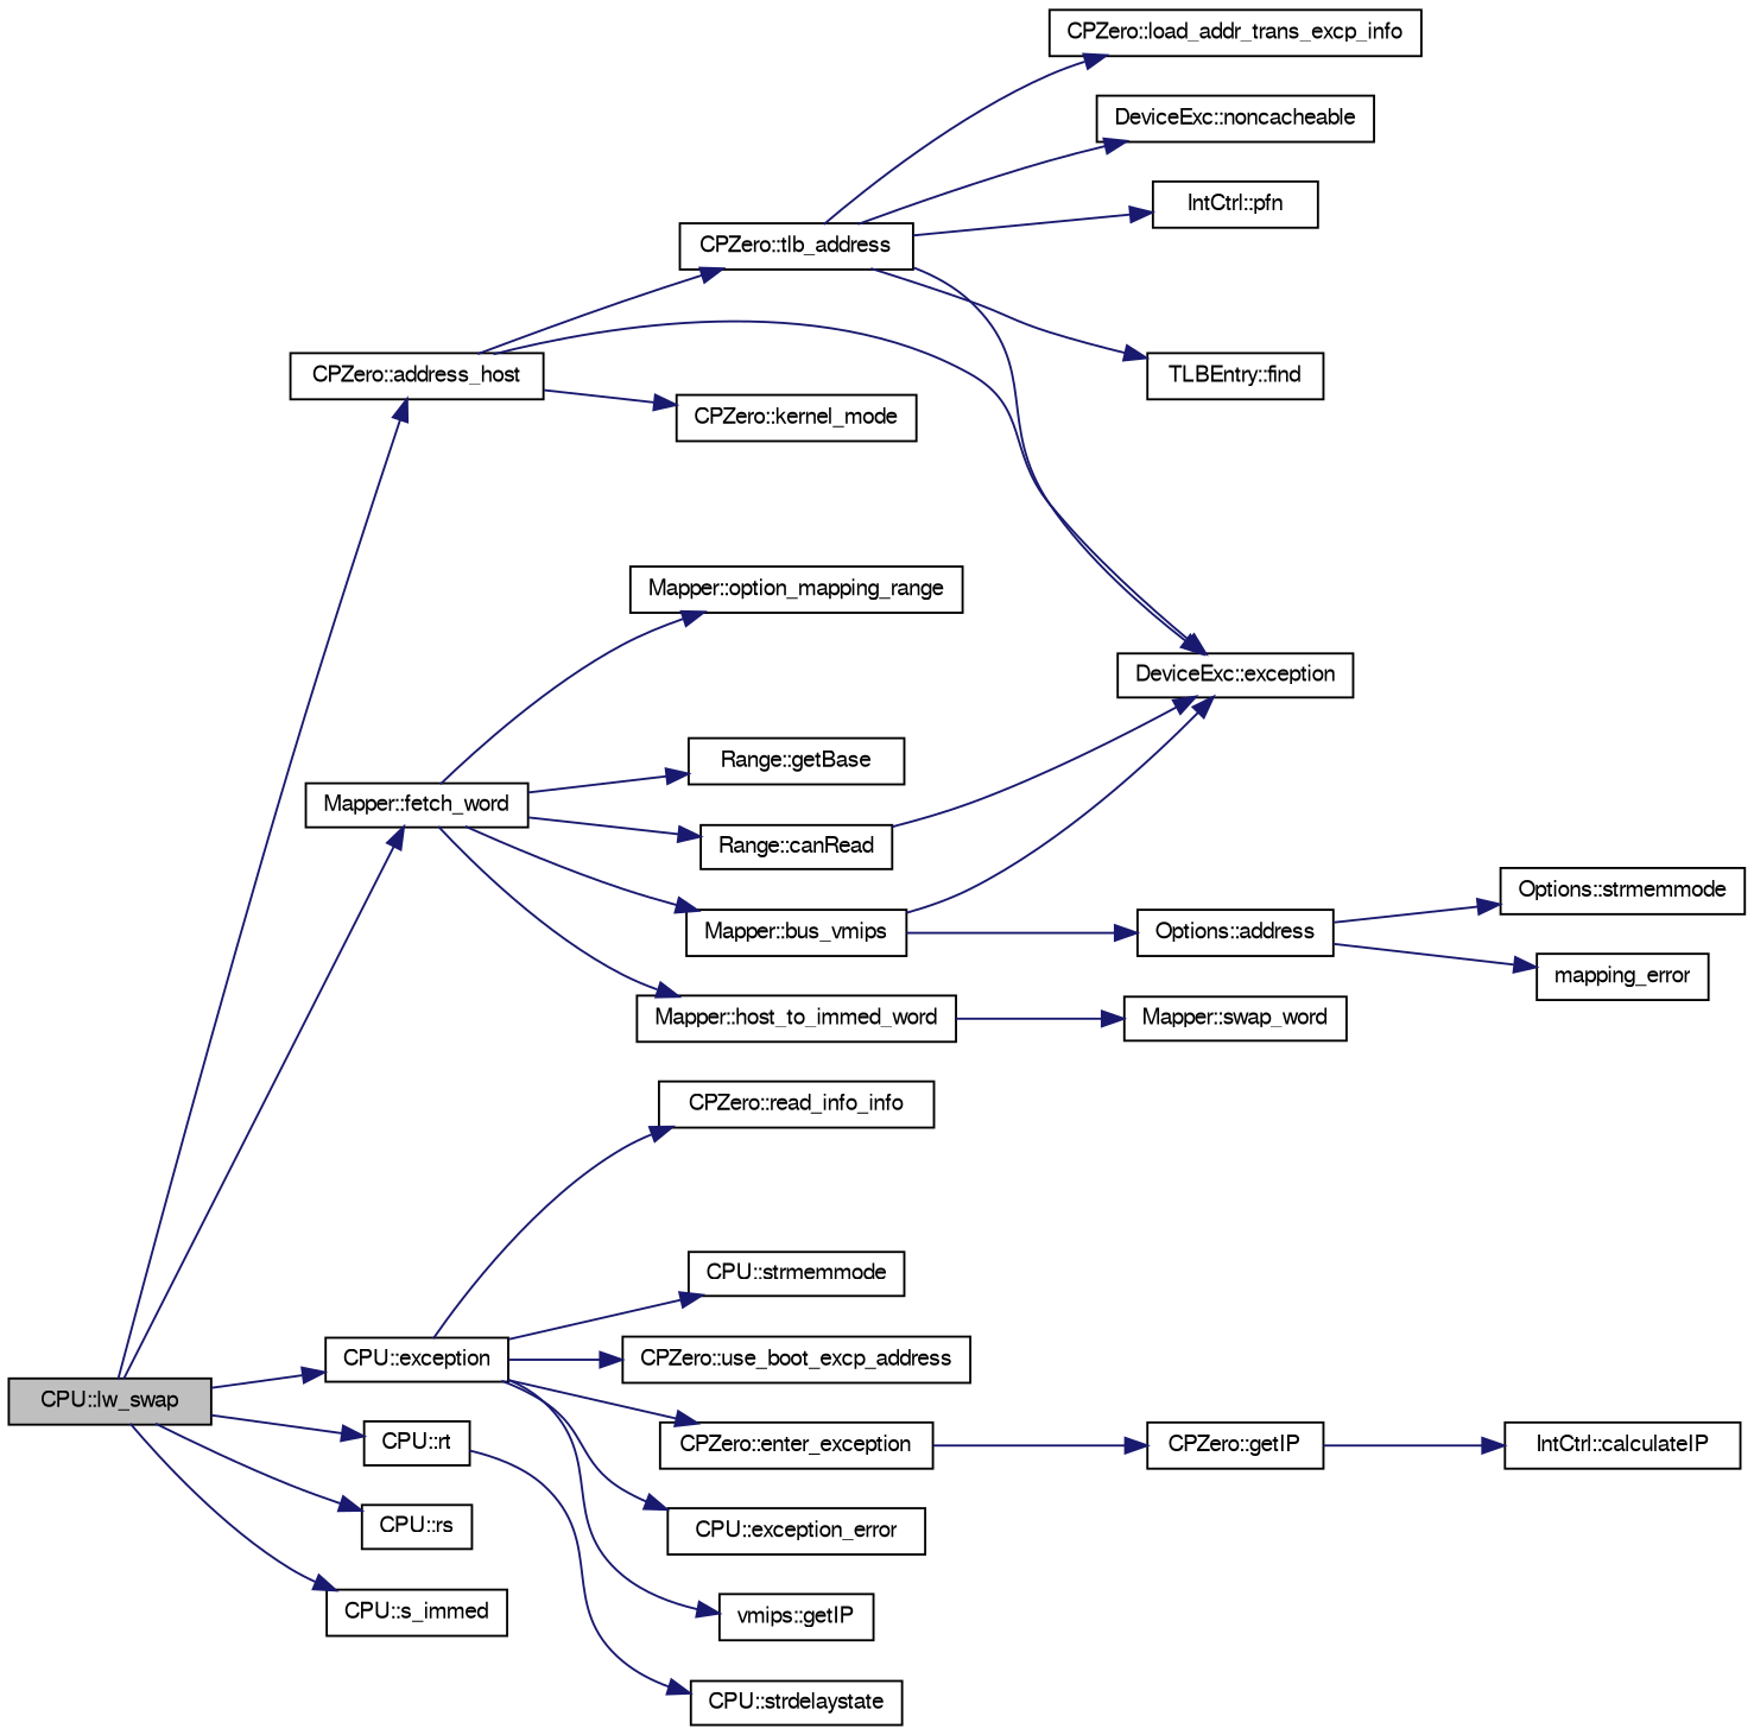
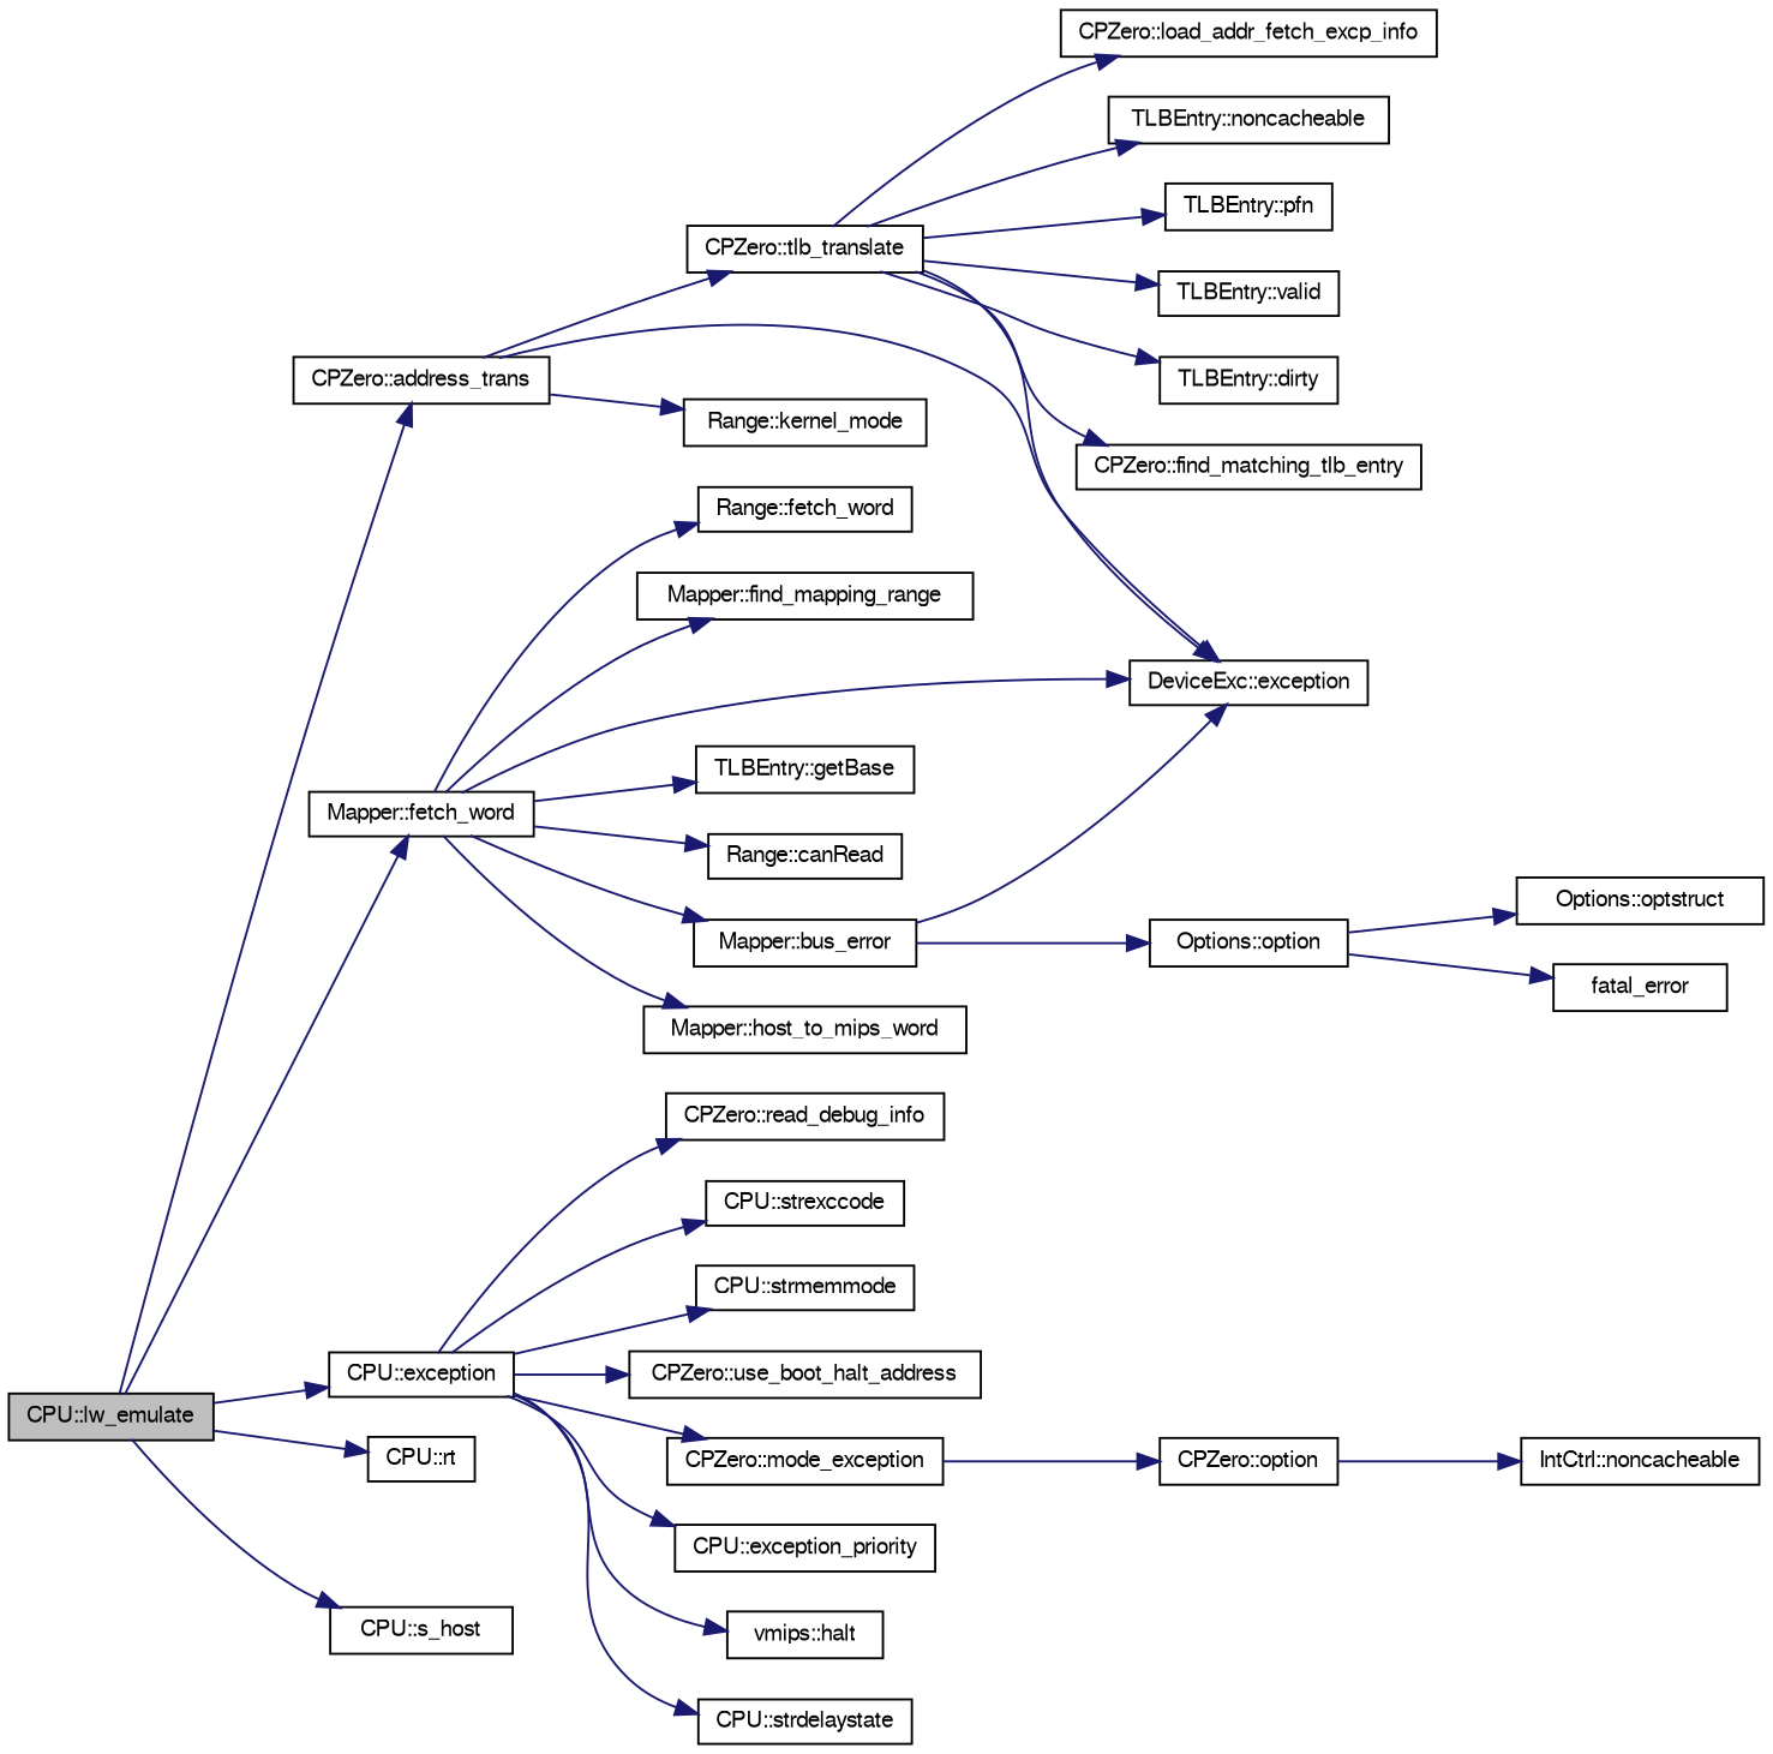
  digraph {
    rankdir=LR
    node [color=black fillcolor=white fontname=FreeSans fontsize=10 shape=record style=filled]
    edge [color=midnightblue fontname=FreeSans fontsize=10 labelfontname=FreeSans labelfontsize=10 style=solid]
-   n1 [fillcolor=grey75 fontcolor=black height=0.2 label="CPU::lw_swap" width=0.4]
-   n2 [height=0.2 label="CPZero::address_host" width=0.4]
+   n1 [fillcolor=grey75 fontcolor=black height=0.2 label="CPU::lw_emulate" width=0.4]
+   n2 [height=0.2 label="CPZero::address_trans" width=0.4]
    n3 [height=0.2 label="CPU::exception" width=0.4]
    n4 [height=0.2 label="Mapper::fetch_word" width=0.4]
-   n5 [height=0.2 label="CPU::rs" width=0.4]
    n6 [height=0.2 label="CPU::rt" width=0.4]
-   n7 [height=0.2 label="CPU::s_immed" width=0.4]
+   n7 [height=0.2 label="CPU::s_host" width=0.4]
    n8 [height=0.2 label="DeviceExc::exception" width=0.4]
-   n9 [height=0.2 label="CPZero::kernel_mode" width=0.4]
-   n10 [height=0.2 label="CPZero::tlb_address" width=0.4]
-   n11 [height=0.2 label="CPZero::enter_exception" width=0.4]
-   n12 [height=0.2 label="CPU::exception_error" width=0.4]
-   n13 [height=0.2 label="vmips::getIP" width=0.4]
-   n14 [height=0.2 label="CPZero::read_info_info" width=0.4]
+   n9 [height=0.2 label="Range::kernel_mode" width=0.4]
+   n10 [height=0.2 label="CPZero::tlb_translate" width=0.4]
+   n11 [height=0.2 label="CPZero::mode_exception" width=0.4]
+   n12 [height=0.2 label="CPU::exception_priority" width=0.4]
+   n13 [height=0.2 label="vmips::halt" width=0.4]
+   n14 [height=0.2 label="CPZero::read_debug_info" width=0.4]
    n15 [height=0.2 label="CPU::strdelaystate" width=0.4]
+   n16 [height=0.2 label="CPU::strexccode" width=0.4]
    n17 [height=0.2 label="CPU::strmemmode" width=0.4]
-   n18 [height=0.2 label="CPZero::use_boot_excp_address" width=0.4]
-   n19 [height=0.2 label="Mapper::bus_vmips" width=0.4]
+   n18 [height=0.2 label="CPZero::use_boot_halt_address" width=0.4]
+   n19 [height=0.2 label="Mapper::bus_error" width=0.4]
    n20 [height=0.2 label="Range::canRead" width=0.4]
-   n22 [height=0.2 label="Mapper::option_mapping_range" width=0.4]
-   n23 [height=0.2 label="Range::getBase" width=0.4]
-   n24 [height=0.2 label="Mapper::host_to_immed_word" width=0.4]
-   n25 [height=0.2 label="TLBEntry::find" width=0.4]
-   n27 [height=0.2 label="CPZero::load_addr_trans_excp_info" width=0.4]
-   n28 [height=0.2 label="DeviceExc::noncacheable" width=0.4]
-   n29 [height=0.2 label="IntCtrl::pfn" width=0.4]
-   n31 [height=0.2 label="CPZero::getIP" width=0.4]
-   n32 [height=0.2 label="IntCtrl::calculateIP" width=0.4]
-   n33 [height=0.2 label="Options::address" width=0.4]
-   n34 [height=0.2 label="Mapper::swap_word" width=0.4]
-   n35 [height=0.2 label=mapping_error width=0.4]
-   n36 [height=0.2 label="Options::strmemmode" width=0.4]
+   n21 [height=0.2 label="Range::fetch_word" width=0.4]
+   n22 [height=0.2 label="Mapper::find_mapping_range" width=0.4]
+   n23 [height=0.2 label="TLBEntry::getBase" width=0.4]
+   n24 [height=0.2 label="Mapper::host_to_mips_word" width=0.4]
+   n25 [height=0.2 label="TLBEntry::dirty" width=0.4]
+   n26 [height=0.2 label="CPZero::find_matching_tlb_entry" width=0.4]
+   n27 [height=0.2 label="CPZero::load_addr_fetch_excp_info" width=0.4]
+   n28 [height=0.2 label="TLBEntry::noncacheable" width=0.4]
+   n29 [height=0.2 label="TLBEntry::pfn" width=0.4]
+   n30 [height=0.2 label="TLBEntry::valid" width=0.4]
+   n31 [height=0.2 label="CPZero::option" width=0.4]
+   n32 [height=0.2 label="IntCtrl::noncacheable" width=0.4]
+   n33 [height=0.2 label="Options::option" width=0.4]
+   n35 [height=0.2 label=fatal_error width=0.4]
+   n36 [height=0.2 label="Options::optstruct" width=0.4]
    n1 -> n2
    n1 -> n3
    n1 -> n4
-   n1 -> n5
    n1 -> n6
    n1 -> n7
    n2 -> n8
    n2 -> n9
    n2 -> n10
    n3 -> n11
    n3 -> n12
    n3 -> n13
    n3 -> n14
-   n6 -> n15
+   n3 -> n15
+   n3 -> n16
    n3 -> n17
    n3 -> n18
-   n20 -> n8
+   n4 -> n8
    n4 -> n19
    n4 -> n20
+   n4 -> n21
    n4 -> n22
    n4 -> n23
    n4 -> n24
    n10 -> n8
    n10 -> n25
+   n10 -> n26
    n10 -> n27
    n10 -> n28
    n10 -> n29
+   n10 -> n30
    n11 -> n31
    n19 -> n8
    n19 -> n33
-   n24 -> n34
    n31 -> n32
    n33 -> n35
    n33 -> n36
  }
